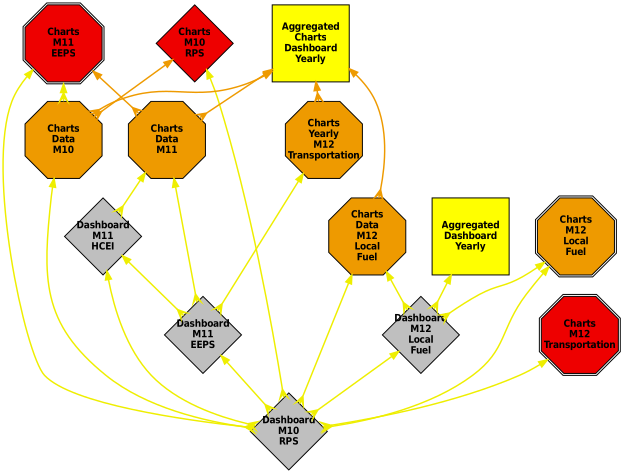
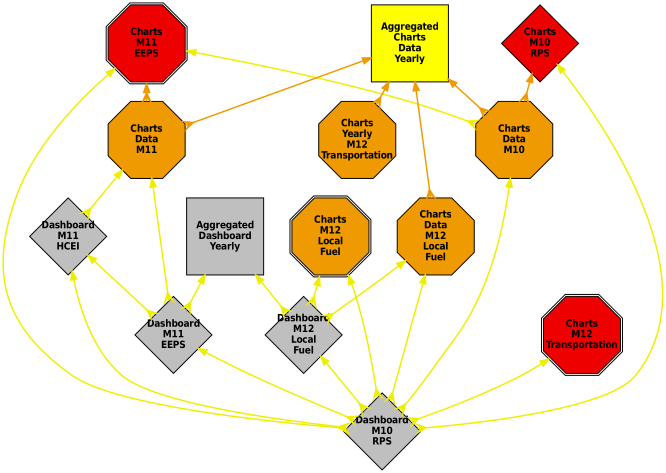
  digraph {
    nodesep=0.75
    node [fillcolor=orange2 fixedsize=true fontname="Helvetica-Narrow-Bold" fontsize=20 penwidth=2 shape=diamond style=filled]
    edge [arrowhead=crow arrowsize=1.75 color=yellow2 dir=both penwidth=3]
    n1 [fillcolor=grey75 height=2.2 label="Dashboard\nM10\nRPS" width=2.2]
-   n2 [fillcolor=yellow height=2.2 label="Aggregated\nDashboard\nYearly" shape=box width=2.2]
+   n2 [fillcolor=grey75 height=2.2 label="Aggregated\nDashboard\nYearly" shape=box width=2.2]
    n3 [fillcolor=grey75 height=2.2 label="Dashboard\nM11\nEEPS" width=2.2]
    n4 [fillcolor=grey75 height=2.2 label="Dashboard\nM12\nLocal\nFuel" width=2.2]
    n5 [fillcolor=grey75 height=2.2 label="Dashboard\nM11\nHCEI" width=2.2]
    n6 [height=2.2 label="Charts\nData\nM10" shape=octagon width=2.2]
    n7 [fillcolor=red2 height=2.2 label="Charts\nM10\nRPS" width=2.2]
    n8 [fillcolor=red2 height=2.2 label="Charts\nM11\nEEPS" shape=doubleoctagon width=2.2]
    n9 [height=2.2 label="Charts\nData\nM11" shape=octagon width=2.2]
    n10 [height=2.2 label="Charts\nM12\nLocal\nFuel" shape=doubleoctagon width=2.2]
    n11 [fillcolor=red2 height=2.2 label="Charts\nM12\nTransportation" shape=doubleoctagon width=2.2]
-   n12 [fillcolor=yellow height=2.2 label="Aggregated\nCharts\nDashboard\nYearly" shape=box width=2.2]
+   n12 [fillcolor=yellow height=2.2 label="Aggregated\nCharts\nData\nYearly" shape=box width=2.2]
    n13 [height=2.2 label="Charts\nData\nM12\nLocal\nFuel" shape=octagon width=2.2]
    n14 [height=2.2 label="Charts\nYearly\nM12\nTransportation" shape=octagon width=2.2]
-   n14 -> n3
+   n2 -> n3
    n2 -> n4
    n3 -> n1
    n4 -> n1
    n5 -> n1
    n5 -> n3
    n6 -> n1
    n7 -> n1
    n7 -> n6 [color=orange2]
    n8 -> n1
    n8 -> n6
    n8 -> n9 [color=orange2]
    n9 -> n3
    n9 -> n5
    n10 -> n1
    n10 -> n4
    n11 -> n1
    n12 -> n6 [color=orange2]
    n12 -> n9 [color=orange2]
    n12 -> n13 [color=orange2]
    n12 -> n14 [color=orange2]
    n13 -> n1
    n13 -> n4
  }
